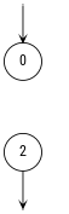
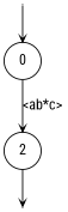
  digraph {
    rankdir=TB
    vcsn_context="lao_ratexpset<lal_char(abc)_b>"
    fontname="Roboto Condensed"
    node [shape=point fontname="Roboto Condensed"]
    edge [arrowhead=vee arrowsize=.6 fontname="Roboto Condensed"]
    I0 [width=0]
    F2 [width=0]
    0 [shape=circle style=rounded width=0.5]
    2 [shape=circle style=rounded width=0.5]
    subgraph sub_1 {
      I0
      F2
    }
    subgraph sub_2 {
      0
      2
    }
    I0 -> 0
+   0 -> 2 [label="<ab*c>"]
    2 -> F2
  }
